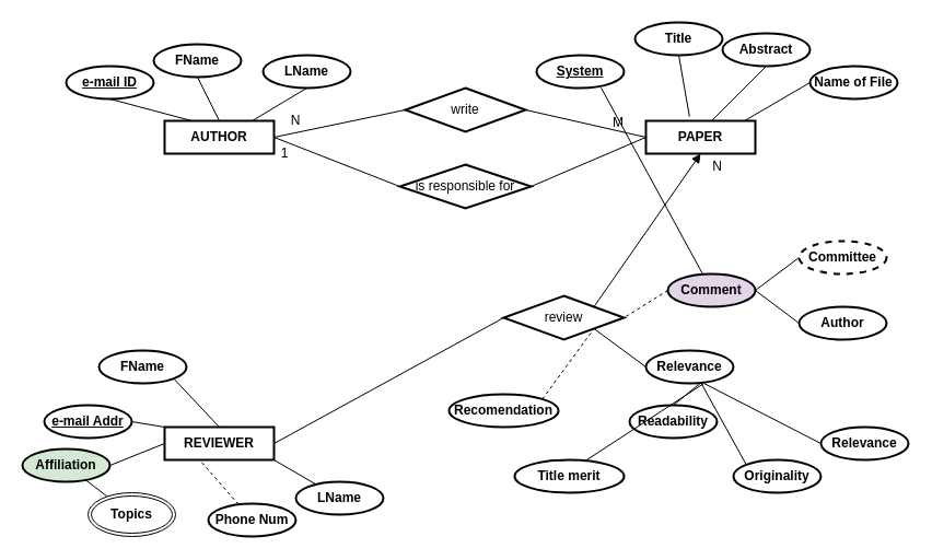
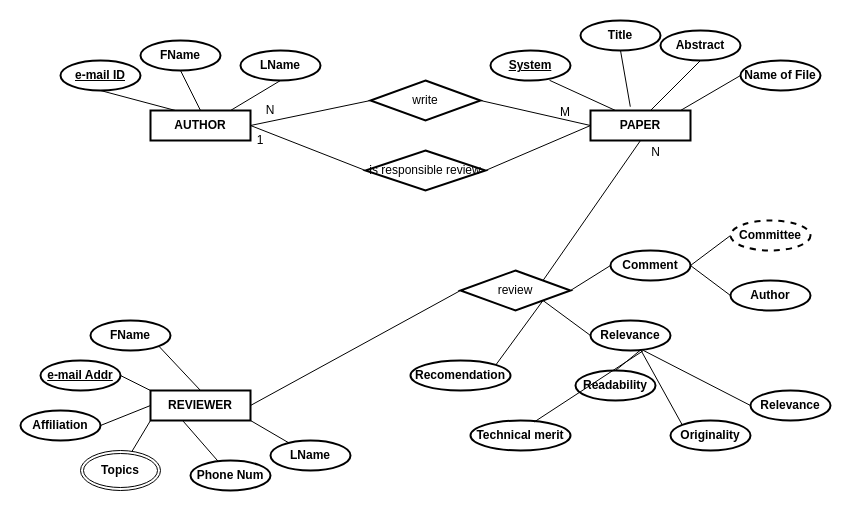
  <mxCell id="0" />
  <mxCell id="1" parent="0" />
  <mxCell id="2" value="AUTHOR" style="rounded=0;whiteSpace=wrap;html=1;fontStyle=1;strokeWidth=2;" parent="1" vertex="1"><mxGeometry x="150" y="110" width="100" height="30" as="geometry" /></mxCell>
  <mxCell id="3" value="REVIEWER" style="rounded=0;whiteSpace=wrap;html=1;fontStyle=1;strokeWidth=2;" parent="1" vertex="1"><mxGeometry x="150" y="390" width="100" height="30" as="geometry" /></mxCell>
  <mxCell id="4" value="PAPER" style="rounded=0;whiteSpace=wrap;html=1;fontStyle=1;strokeWidth=2;" parent="1" vertex="1"><mxGeometry x="590" y="110" width="100" height="30" as="geometry" /></mxCell>
  <mxCell id="5" value="&lt;u&gt;e-mail ID&lt;/u&gt;" style="ellipse;whiteSpace=wrap;html=1;strokeWidth=2;fontStyle=1" parent="1" vertex="1"><mxGeometry x="60" y="60" width="80" height="30" as="geometry" /></mxCell>
  <mxCell id="6" value="&lt;span&gt;FName&lt;/span&gt;" style="ellipse;whiteSpace=wrap;html=1;strokeWidth=2;fontStyle=1" parent="1" vertex="1"><mxGeometry x="140" y="40" width="80" height="30" as="geometry" /></mxCell>
  <mxCell id="7" value="&lt;span&gt;LName&lt;/span&gt;" style="ellipse;whiteSpace=wrap;html=1;strokeWidth=2;fontStyle=1" parent="1" vertex="1"><mxGeometry x="240" y="50" width="80" height="30" as="geometry" /></mxCell>
  <mxCell id="8" value="System" style="ellipse;whiteSpace=wrap;html=1;strokeWidth=2;fontStyle=5" parent="1" vertex="1"><mxGeometry x="490" y="50" width="80" height="30" as="geometry" /></mxCell>
  <mxCell id="9" value="&lt;span&gt;Title&lt;/span&gt;" style="ellipse;whiteSpace=wrap;html=1;strokeWidth=2;fontStyle=1" parent="1" vertex="1"><mxGeometry x="580" y="20" width="80" height="30" as="geometry" /></mxCell>
  <mxCell id="10" value="&lt;span&gt;Abstract&lt;/span&gt;" style="ellipse;whiteSpace=wrap;html=1;strokeWidth=2;fontStyle=1" parent="1" vertex="1"><mxGeometry x="660" y="30" width="80" height="30" as="geometry" /></mxCell>
  <mxCell id="11" value="&lt;span&gt;Name of File&lt;/span&gt;" style="ellipse;whiteSpace=wrap;html=1;strokeWidth=2;fontStyle=1" parent="1" vertex="1"><mxGeometry x="740" y="60" width="80" height="30" as="geometry" /></mxCell>
- <mxCell id="12" value="&lt;u&gt;e-mail Addr&lt;/u&gt;" style="ellipse;whiteSpace=wrap;html=1;strokeWidth=2;fontStyle=1" parent="1" vertex="1"><mxGeometry x="40" y="370" width="80" height="30" as="geometry" /></mxCell>
+ <mxCell id="12" value="&lt;u&gt;e-mail Addr&lt;/u&gt;" style="ellipse;whiteSpace=wrap;html=1;strokeWidth=2;fontStyle=1" parent="1" vertex="1"><mxGeometry x="40" y="360" width="80" height="30" as="geometry" /></mxCell>
  <mxCell id="13" value="&lt;span&gt;FName&lt;/span&gt;" style="ellipse;whiteSpace=wrap;html=1;strokeWidth=2;fontStyle=1" parent="1" vertex="1"><mxGeometry x="90" y="320" width="80" height="30" as="geometry" /></mxCell>
  <mxCell id="14" value="&lt;span&gt;LName&lt;/span&gt;" style="ellipse;whiteSpace=wrap;html=1;strokeWidth=2;fontStyle=1" parent="1" vertex="1"><mxGeometry x="270" y="440" width="80" height="30" as="geometry" /></mxCell>
  <mxCell id="15" value="&lt;span&gt;Phone Num&lt;/span&gt;" style="ellipse;whiteSpace=wrap;html=1;strokeWidth=2;fontStyle=1" parent="1" vertex="1"><mxGeometry x="190" y="460" width="80" height="30" as="geometry" /></mxCell>
- <mxCell id="16" value="&lt;span&gt;Affiliation&lt;/span&gt;" style="ellipse;whiteSpace=wrap;html=1;strokeWidth=2;fontStyle=1;fillColor=#d5e8d4;" parent="1" vertex="1"><mxGeometry x="20" y="410" width="80" height="30" as="geometry" /></mxCell>
+ <mxCell id="16" value="&lt;span&gt;Affiliation&lt;/span&gt;" style="ellipse;whiteSpace=wrap;html=1;strokeWidth=2;fontStyle=1" parent="1" vertex="1"><mxGeometry x="20" y="410" width="80" height="30" as="geometry" /></mxCell>
  <mxCell id="17" value="write" style="shape=rhombus;perimeter=rhombusPerimeter;whiteSpace=wrap;html=1;align=center;strokeWidth=2;" parent="1" vertex="1"><mxGeometry x="370" y="80" width="110" height="40" as="geometry" /></mxCell>
  <mxCell id="18" value="&lt;span&gt;Relevance&lt;/span&gt;" style="ellipse;whiteSpace=wrap;html=1;strokeWidth=2;fontStyle=1" parent="1" vertex="1"><mxGeometry x="750" y="390" width="80" height="30" as="geometry" /></mxCell>
- <mxCell id="19" value="&lt;span&gt;Title merit&lt;/span&gt;" style="ellipse;whiteSpace=wrap;html=1;strokeWidth=2;fontStyle=1" parent="1" vertex="1"><mxGeometry x="470" y="420" width="100" height="30" as="geometry" /></mxCell>
+ <mxCell id="19" value="&lt;span&gt;Technical merit&lt;/span&gt;" style="ellipse;whiteSpace=wrap;html=1;strokeWidth=2;fontStyle=1" parent="1" vertex="1"><mxGeometry x="470" y="420" width="100" height="30" as="geometry" /></mxCell>
  <mxCell id="20" value="&lt;span&gt;Originality&lt;/span&gt;" style="ellipse;whiteSpace=wrap;html=1;strokeWidth=2;fontStyle=1" parent="1" vertex="1"><mxGeometry x="670" y="420" width="80" height="30" as="geometry" /></mxCell>
  <mxCell id="21" value="Readability" style="ellipse;whiteSpace=wrap;html=1;strokeWidth=2;fontStyle=1" parent="1" vertex="1"><mxGeometry x="575" y="370" width="80" height="30" as="geometry" /></mxCell>
  <mxCell id="22" value="&lt;span&gt;Recomendation&lt;/span&gt;" style="ellipse;whiteSpace=wrap;html=1;strokeWidth=2;fontStyle=1" parent="1" vertex="1"><mxGeometry x="410" y="360" width="100" height="30" as="geometry" /></mxCell>
  <mxCell id="23" value="" style="endArrow=none;html=1;rounded=0;exitX=0.25;exitY=0;exitDx=0;exitDy=0;entryX=0.5;entryY=1;entryDx=0;entryDy=0;" parent="1" source="2" target="5" edge="1"><mxGeometry relative="1" as="geometry"><mxPoint x="480" y="270" as="sourcePoint" /><mxPoint x="640" y="270" as="targetPoint" /></mxGeometry></mxCell>
  <mxCell id="24" value="" style="endArrow=none;html=1;rounded=0;exitX=0.5;exitY=1;exitDx=0;exitDy=0;entryX=0.5;entryY=0;entryDx=0;entryDy=0;" parent="1" source="6" target="2" edge="1"><mxGeometry relative="1" as="geometry"><mxPoint x="185" y="120" as="sourcePoint" /><mxPoint x="110" y="100" as="targetPoint" /></mxGeometry></mxCell>
  <mxCell id="25" value="" style="endArrow=none;html=1;rounded=0;exitX=0.5;exitY=1;exitDx=0;exitDy=0;" parent="1" source="7" edge="1"><mxGeometry relative="1" as="geometry"><mxPoint x="190" y="80" as="sourcePoint" /><mxPoint x="230" y="110" as="targetPoint" /></mxGeometry></mxCell>
- <mxCell id="26" value="" style="endArrow=none;html=1;rounded=0;exitX=0.738;exitY=0.993;exitDx=0;exitDy=0;exitPerimeter=0;" parent="1" source="8" target="53" edge="1"><mxGeometry relative="1" as="geometry"><mxPoint x="290" y="90" as="sourcePoint" /><mxPoint x="240" y="120" as="targetPoint" /></mxGeometry></mxCell>
+ <mxCell id="26" value="" style="endArrow=none;html=1;rounded=0;exitX=0.738;exitY=0.993;exitDx=0;exitDy=0;exitPerimeter=0;entryX=0.25;entryY=0;entryDx=0;entryDy=0;" parent="1" source="8" target="4" edge="1"><mxGeometry relative="1" as="geometry"><mxPoint x="290" y="90" as="sourcePoint" /><mxPoint x="240" y="120" as="targetPoint" /></mxGeometry></mxCell>
  <mxCell id="27" value="" style="endArrow=none;html=1;rounded=0;exitX=0.5;exitY=1;exitDx=0;exitDy=0;entryX=0.398;entryY=-0.127;entryDx=0;entryDy=0;entryPerimeter=0;" parent="1" source="9" target="4" edge="1"><mxGeometry relative="1" as="geometry"><mxPoint x="559.04" y="89.79" as="sourcePoint" /><mxPoint x="625" y="120" as="targetPoint" /></mxGeometry></mxCell>
  <mxCell id="28" value="" style="endArrow=none;html=1;rounded=0;exitX=0.5;exitY=1;exitDx=0;exitDy=0;" parent="1" source="10" edge="1"><mxGeometry relative="1" as="geometry"><mxPoint x="630" y="60" as="sourcePoint" /><mxPoint x="650" y="110" as="targetPoint" /></mxGeometry></mxCell>
  <mxCell id="29" value="" style="endArrow=none;html=1;rounded=0;exitX=0;exitY=0.5;exitDx=0;exitDy=0;" parent="1" source="11" edge="1"><mxGeometry relative="1" as="geometry"><mxPoint x="710" y="70" as="sourcePoint" /><mxPoint x="680" y="110" as="targetPoint" /></mxGeometry></mxCell>
- <mxCell id="30" value="" style="endArrow=none;html=1;rounded=0;exitX=1;exitY=0;exitDx=0;exitDy=0;entryX=1;entryY=1;entryDx=0;entryDy=0;dashed=1;" parent="1" source="22" target="42" edge="1"><mxGeometry relative="1" as="geometry"><mxPoint x="670" y="-25" as="sourcePoint" /><mxPoint x="535" y="315" as="targetPoint" /></mxGeometry></mxCell>
+ <mxCell id="30" value="" style="endArrow=none;html=1;rounded=0;exitX=1;exitY=0;exitDx=0;exitDy=0;entryX=1;entryY=1;entryDx=0;entryDy=0;" parent="1" source="22" target="42" edge="1"><mxGeometry relative="1" as="geometry"><mxPoint x="670" y="-25" as="sourcePoint" /><mxPoint x="535" y="315" as="targetPoint" /></mxGeometry></mxCell>
  <mxCell id="31" value="" style="endArrow=none;html=1;rounded=0;exitX=0.5;exitY=0;exitDx=0;exitDy=0;entryX=0.628;entryY=0.98;entryDx=0;entryDy=0;entryPerimeter=0;" parent="1" source="21" target="50" edge="1"><mxGeometry relative="1" as="geometry"><mxPoint x="585.355" y="419.393" as="sourcePoint" /><mxPoint x="642.5" y="355" as="targetPoint" /></mxGeometry></mxCell>
  <mxCell id="32" value="" style="endArrow=none;html=1;rounded=0;exitX=0;exitY=0;exitDx=0;exitDy=0;entryX=0.628;entryY=0.98;entryDx=0;entryDy=0;entryPerimeter=0;" parent="1" source="20" target="50" edge="1"><mxGeometry relative="1" as="geometry"><mxPoint x="640" y="435" as="sourcePoint" /><mxPoint x="642.5" y="355" as="targetPoint" /></mxGeometry></mxCell>
  <mxCell id="33" value="" style="endArrow=none;html=1;rounded=0;exitX=0.638;exitY=0.047;exitDx=0;exitDy=0;exitPerimeter=0;" parent="1" source="19" edge="1"><mxGeometry relative="1" as="geometry"><mxPoint x="701.716" y="439.393" as="sourcePoint" /><mxPoint x="643" y="350" as="targetPoint" /></mxGeometry></mxCell>
  <mxCell id="34" value="" style="endArrow=none;html=1;rounded=0;exitX=0;exitY=0.5;exitDx=0;exitDy=0;" parent="1" source="18" edge="1"><mxGeometry relative="1" as="geometry"><mxPoint x="794.645" y="429.393" as="sourcePoint" /><mxPoint x="643" y="350" as="targetPoint" /></mxGeometry></mxCell>
  <mxCell id="35" value="" style="endArrow=none;html=1;rounded=0;exitX=1;exitY=1;exitDx=0;exitDy=0;entryX=0.5;entryY=0;entryDx=0;entryDy=0;" parent="1" source="13" target="3" edge="1"><mxGeometry relative="1" as="geometry"><mxPoint x="480" y="270" as="sourcePoint" /><mxPoint x="640" y="270" as="targetPoint" /></mxGeometry></mxCell>
  <mxCell id="36" value="" style="endArrow=none;html=1;rounded=0;exitX=1;exitY=0.5;exitDx=0;exitDy=0;entryX=0;entryY=0;entryDx=0;entryDy=0;" parent="1" source="12" target="3" edge="1"><mxGeometry relative="1" as="geometry"><mxPoint x="168.284" y="355.607" as="sourcePoint" /><mxPoint x="210" y="400" as="targetPoint" /></mxGeometry></mxCell>
  <mxCell id="37" value="" style="endArrow=none;html=1;rounded=0;exitX=1;exitY=0.5;exitDx=0;exitDy=0;entryX=0;entryY=0.5;entryDx=0;entryDy=0;" parent="1" source="16" target="3" edge="1"><mxGeometry relative="1" as="geometry"><mxPoint x="130" y="385" as="sourcePoint" /><mxPoint x="160" y="400" as="targetPoint" /></mxGeometry></mxCell>
- <mxCell id="38" value="" style="endArrow=none;html=1;rounded=0;" parent="1" source="52" target="16" edge="1"><mxGeometry relative="1" as="geometry"><mxPoint x="130" y="447" as="sourcePoint" /><mxPoint x="160" y="415" as="targetPoint" /></mxGeometry></mxCell>
- <mxCell id="39" value="" style="endArrow=none;html=1;rounded=0;entryX=0.326;entryY=1.02;entryDx=0;entryDy=0;entryPerimeter=0;dashed=1;" parent="1" source="15" target="3" edge="1"><mxGeometry relative="1" as="geometry"><mxPoint x="210" y="457" as="sourcePoint" /><mxPoint x="160" y="430" as="targetPoint" /></mxGeometry></mxCell>
+ <mxCell id="38" value="" style="endArrow=none;html=1;rounded=0;entryX=0;entryY=1;entryDx=0;entryDy=0;" parent="1" source="52" target="3" edge="1"><mxGeometry relative="1" as="geometry"><mxPoint x="130" y="447" as="sourcePoint" /><mxPoint x="160" y="415" as="targetPoint" /></mxGeometry></mxCell>
+ <mxCell id="39" value="" style="endArrow=none;html=1;rounded=0;entryX=0.326;entryY=1.02;entryDx=0;entryDy=0;entryPerimeter=0;" parent="1" source="15" target="3" edge="1"><mxGeometry relative="1" as="geometry"><mxPoint x="210" y="457" as="sourcePoint" /><mxPoint x="160" y="430" as="targetPoint" /></mxGeometry></mxCell>
  <mxCell id="40" value="" style="endArrow=none;html=1;rounded=0;entryX=1;entryY=1;entryDx=0;entryDy=0;" parent="1" source="14" target="3" edge="1"><mxGeometry relative="1" as="geometry"><mxPoint x="220" y="467" as="sourcePoint" /><mxPoint x="192.6" y="430.6" as="targetPoint" /></mxGeometry></mxCell>
  <mxCell id="41" value="" style="endArrow=none;html=1;rounded=0;entryX=1;entryY=0.5;entryDx=0;entryDy=0;exitX=0;exitY=0.5;exitDx=0;exitDy=0;" parent="1" source="42" target="3" edge="1"><mxGeometry relative="1" as="geometry"><mxPoint x="410" y="405" as="sourcePoint" /><mxPoint x="260" y="430" as="targetPoint" /></mxGeometry></mxCell>
  <mxCell id="42" value="review" style="shape=rhombus;perimeter=rhombusPerimeter;whiteSpace=wrap;html=1;align=center;strokeWidth=2;" parent="1" vertex="1"><mxGeometry x="460" y="270" width="110" height="40" as="geometry" /></mxCell>
- <mxCell id="43" value="" style="endArrow=block;html=1;rounded=0;entryX=0.5;entryY=1;entryDx=0;entryDy=0;exitX=1;exitY=0;exitDx=0;exitDy=0;" parent="1" source="42" target="4" edge="1"><mxGeometry relative="1" as="geometry"><mxPoint x="420" y="415" as="sourcePoint" /><mxPoint x="260" y="415" as="targetPoint" /></mxGeometry></mxCell>
+ <mxCell id="43" value="" style="endArrow=none;html=1;rounded=0;entryX=0.5;entryY=1;entryDx=0;entryDy=0;exitX=1;exitY=0;exitDx=0;exitDy=0;" parent="1" source="42" target="4" edge="1"><mxGeometry relative="1" as="geometry"><mxPoint x="420" y="415" as="sourcePoint" /><mxPoint x="260" y="415" as="targetPoint" /></mxGeometry></mxCell>
  <mxCell id="44" value="" style="endArrow=none;html=1;rounded=0;exitX=1;exitY=0.5;exitDx=0;exitDy=0;entryX=0;entryY=0.5;entryDx=0;entryDy=0;" parent="1" source="2" target="17" edge="1"><mxGeometry relative="1" as="geometry"><mxPoint x="480" y="270" as="sourcePoint" /><mxPoint x="640" y="270" as="targetPoint" /></mxGeometry></mxCell>
  <mxCell id="45" value="" style="endArrow=none;html=1;rounded=0;exitX=1;exitY=0.5;exitDx=0;exitDy=0;entryX=0;entryY=0.5;entryDx=0;entryDy=0;" parent="1" source="17" target="4" edge="1"><mxGeometry relative="1" as="geometry"><mxPoint x="260" y="135" as="sourcePoint" /><mxPoint x="380" y="135" as="targetPoint" /></mxGeometry></mxCell>
  <mxCell id="46" value="N" style="resizable=0;html=1;align=right;verticalAlign=bottom;" parent="1" connectable="0" vertex="1"><mxGeometry x="660.004" y="160.001" as="geometry" /></mxCell>
- <mxCell id="47" value="is responsible for" style="shape=rhombus;perimeter=rhombusPerimeter;whiteSpace=wrap;html=1;align=center;strokeWidth=2;" parent="1" vertex="1"><mxGeometry x="365" y="150" width="120" height="40" as="geometry" /></mxCell>
+ <mxCell id="47" value="is responsible review" style="shape=rhombus;perimeter=rhombusPerimeter;whiteSpace=wrap;html=1;align=center;strokeWidth=2;" parent="1" vertex="1"><mxGeometry x="365" y="150" width="120" height="40" as="geometry" /></mxCell>
  <mxCell id="48" value="" style="endArrow=none;html=1;rounded=0;exitX=1;exitY=0.5;exitDx=0;exitDy=0;entryX=0;entryY=0.5;entryDx=0;entryDy=0;" parent="1" source="2" target="47" edge="1"><mxGeometry relative="1" as="geometry"><mxPoint x="260" y="135" as="sourcePoint" /><mxPoint x="360" y="170" as="targetPoint" /></mxGeometry></mxCell>
  <mxCell id="49" value="" style="endArrow=none;html=1;rounded=0;exitX=1;exitY=0.5;exitDx=0;exitDy=0;entryX=0;entryY=0.5;entryDx=0;entryDy=0;" parent="1" source="47" target="4" edge="1"><mxGeometry relative="1" as="geometry"><mxPoint x="260" y="135" as="sourcePoint" /><mxPoint x="590" y="130" as="targetPoint" /></mxGeometry></mxCell>
  <mxCell id="50" value="&lt;span&gt;Relevance&lt;/span&gt;" style="ellipse;whiteSpace=wrap;html=1;strokeWidth=2;fontStyle=1" parent="1" vertex="1"><mxGeometry x="590" y="320" width="80" height="30" as="geometry" /></mxCell>
  <mxCell id="51" value="" style="endArrow=none;html=1;rounded=0;exitX=0;exitY=0.5;exitDx=0;exitDy=0;entryX=1;entryY=1;entryDx=0;entryDy=0;" parent="1" source="50" target="42" edge="1"><mxGeometry relative="1" as="geometry"><mxPoint x="505.355" y="384.393" as="sourcePoint" /><mxPoint x="552.5" y="310" as="targetPoint" /></mxGeometry></mxCell>
  <mxCell id="52" value="&lt;span style=&quot;font-weight: 700&quot;&gt;Topics&lt;/span&gt;" style="ellipse;shape=doubleEllipse;margin=3;whiteSpace=wrap;html=1;align=center;" parent="1" vertex="1"><mxGeometry x="80" y="450" width="80" height="40" as="geometry" /></mxCell>
- <mxCell id="53" value="&lt;span&gt;Comment&lt;/span&gt;" style="ellipse;whiteSpace=wrap;html=1;strokeWidth=2;fontStyle=1;fillColor=#e1d5e7;" parent="1" vertex="1"><mxGeometry x="610" y="250" width="80" height="30" as="geometry" /></mxCell>
+ <mxCell id="53" value="&lt;span&gt;Comment&lt;/span&gt;" style="ellipse;whiteSpace=wrap;html=1;strokeWidth=2;fontStyle=1" parent="1" vertex="1"><mxGeometry x="610" y="250" width="80" height="30" as="geometry" /></mxCell>
  <mxCell id="54" value="&lt;span&gt;Author&lt;/span&gt;" style="ellipse;whiteSpace=wrap;html=1;strokeWidth=2;fontStyle=1" parent="1" vertex="1"><mxGeometry x="730" y="280" width="80" height="30" as="geometry" /></mxCell>
  <mxCell id="55" value="&lt;span&gt;Committee&lt;/span&gt;" style="ellipse;whiteSpace=wrap;html=1;strokeWidth=2;fontStyle=1;dashed=1;" parent="1" vertex="1"><mxGeometry x="730" y="220" width="80" height="30" as="geometry" /></mxCell>
- <mxCell id="56" value="" style="endArrow=none;html=1;rounded=0;exitX=0;exitY=0.5;exitDx=0;exitDy=0;entryX=1;entryY=0.5;entryDx=0;entryDy=0;dashed=1;" parent="1" source="53" target="42" edge="1"><mxGeometry relative="1" as="geometry"><mxPoint x="600" y="345" as="sourcePoint" /><mxPoint x="552.5" y="310" as="targetPoint" /></mxGeometry></mxCell>
+ <mxCell id="56" value="" style="endArrow=none;html=1;rounded=0;exitX=0;exitY=0.5;exitDx=0;exitDy=0;entryX=1;entryY=0.5;entryDx=0;entryDy=0;" parent="1" source="53" target="42" edge="1"><mxGeometry relative="1" as="geometry"><mxPoint x="600" y="345" as="sourcePoint" /><mxPoint x="552.5" y="310" as="targetPoint" /></mxGeometry></mxCell>
  <mxCell id="57" value="" style="endArrow=none;html=1;rounded=0;exitX=0;exitY=0.5;exitDx=0;exitDy=0;entryX=1;entryY=0.5;entryDx=0;entryDy=0;" parent="1" source="55" target="53" edge="1"><mxGeometry relative="1" as="geometry"><mxPoint x="620" y="275" as="sourcePoint" /><mxPoint x="580" y="300" as="targetPoint" /></mxGeometry></mxCell>
  <mxCell id="58" value="" style="endArrow=none;html=1;rounded=0;exitX=0;exitY=0.5;exitDx=0;exitDy=0;entryX=1;entryY=0.5;entryDx=0;entryDy=0;" parent="1" source="54" target="53" edge="1"><mxGeometry relative="1" as="geometry"><mxPoint x="740" y="245" as="sourcePoint" /><mxPoint x="700" y="275" as="targetPoint" /></mxGeometry></mxCell>
  <mxCell id="59" value="1" style="text;html=1;strokeColor=none;fillColor=none;align=center;verticalAlign=middle;whiteSpace=wrap;rounded=0;" parent="1" vertex="1"><mxGeometry x="240" y="130" width="40" height="20" as="geometry" /></mxCell>
  <mxCell id="60" value="N" style="text;html=1;strokeColor=none;fillColor=none;align=center;verticalAlign=middle;whiteSpace=wrap;rounded=0;" parent="1" vertex="1"><mxGeometry x="250" y="100" width="40" height="20" as="geometry" /></mxCell>
  <mxCell id="61" value="M" style="resizable=0;html=1;align=right;verticalAlign=bottom;" parent="1" connectable="0" vertex="1"><mxGeometry x="570.004" y="120.001" as="geometry" /></mxCell>
